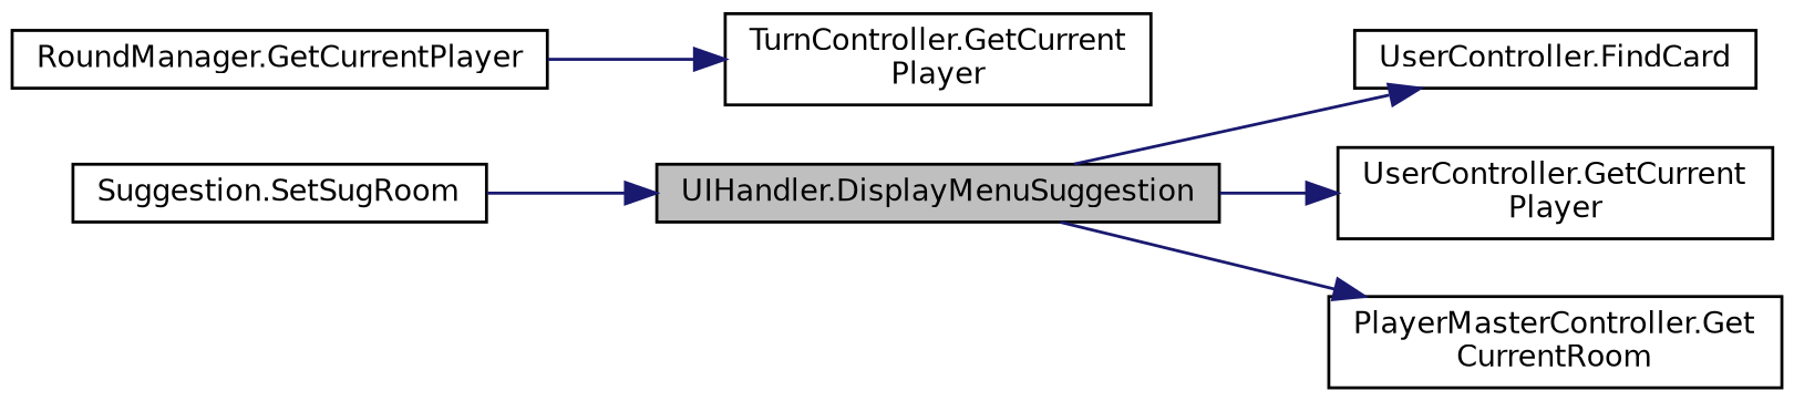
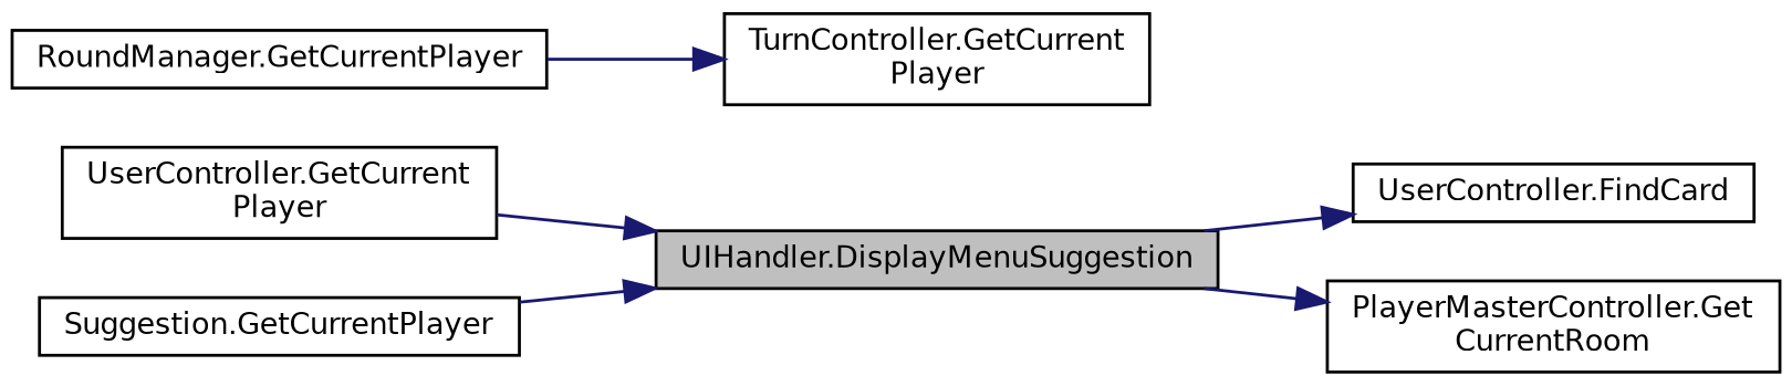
  digraph {
    rankdir=LR
    node [color=black fillcolor=white fontname=Helvetica fontsize=10 shape=record style=filled]
    edge [color=midnightblue fontname=Helvetica fontsize=10 labelfontname=Helvetica labelfontsize=10 style=solid]
    n1 [fillcolor=grey75 fontcolor=black height=0.2 label="UIHandler.DisplayMenuSuggestion" width=0.4]
    n2 [height=0.2 label="UserController.FindCard" width=0.4]
    n3 [height=0.2 label="UserController.GetCurrent\lPlayer" width=0.4]
    n4 [height=0.2 label="PlayerMasterController.Get\lCurrentRoom" width=0.4]
-   n5 [height=0.2 label="Suggestion.SetSugRoom" width=0.4]
+   n5 [height=0.2 label="Suggestion.GetCurrentPlayer" width=0.4]
    n6 [height=0.2 label="RoundManager.GetCurrentPlayer" width=0.4]
    n7 [height=0.2 label="TurnController.GetCurrent\lPlayer" width=0.4]
    n1 -> n2
-   n1 -> n3
+   n3 -> n1
    n1 -> n4
    n5 -> n1
    n6 -> n7
  }
